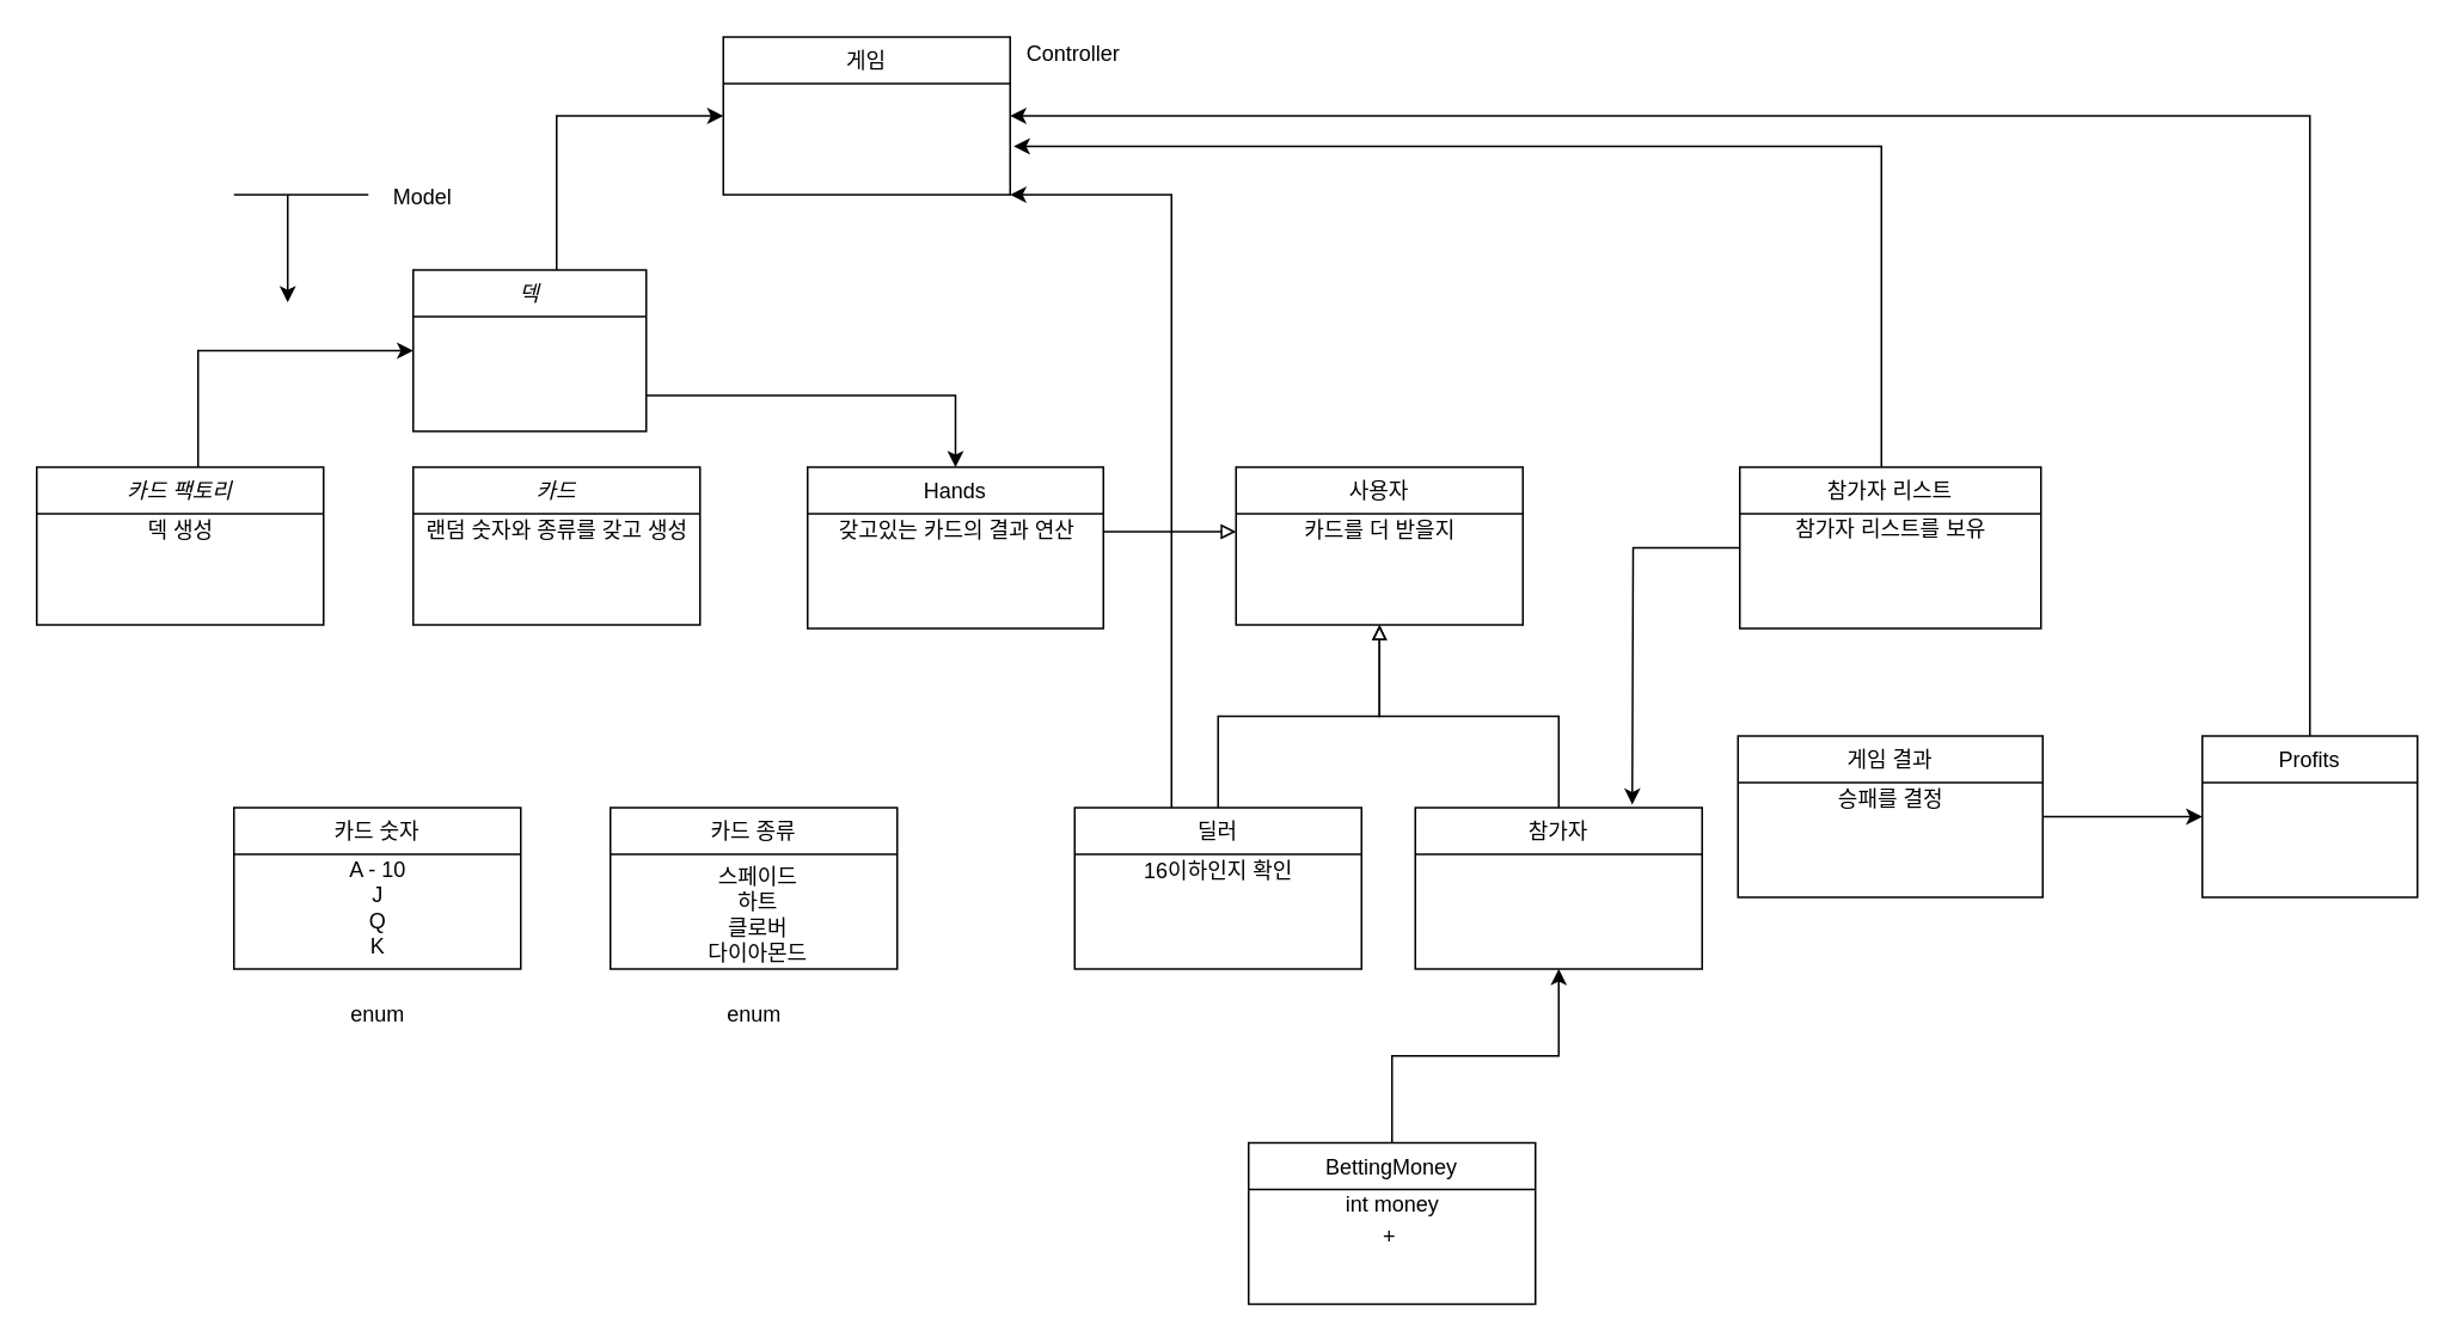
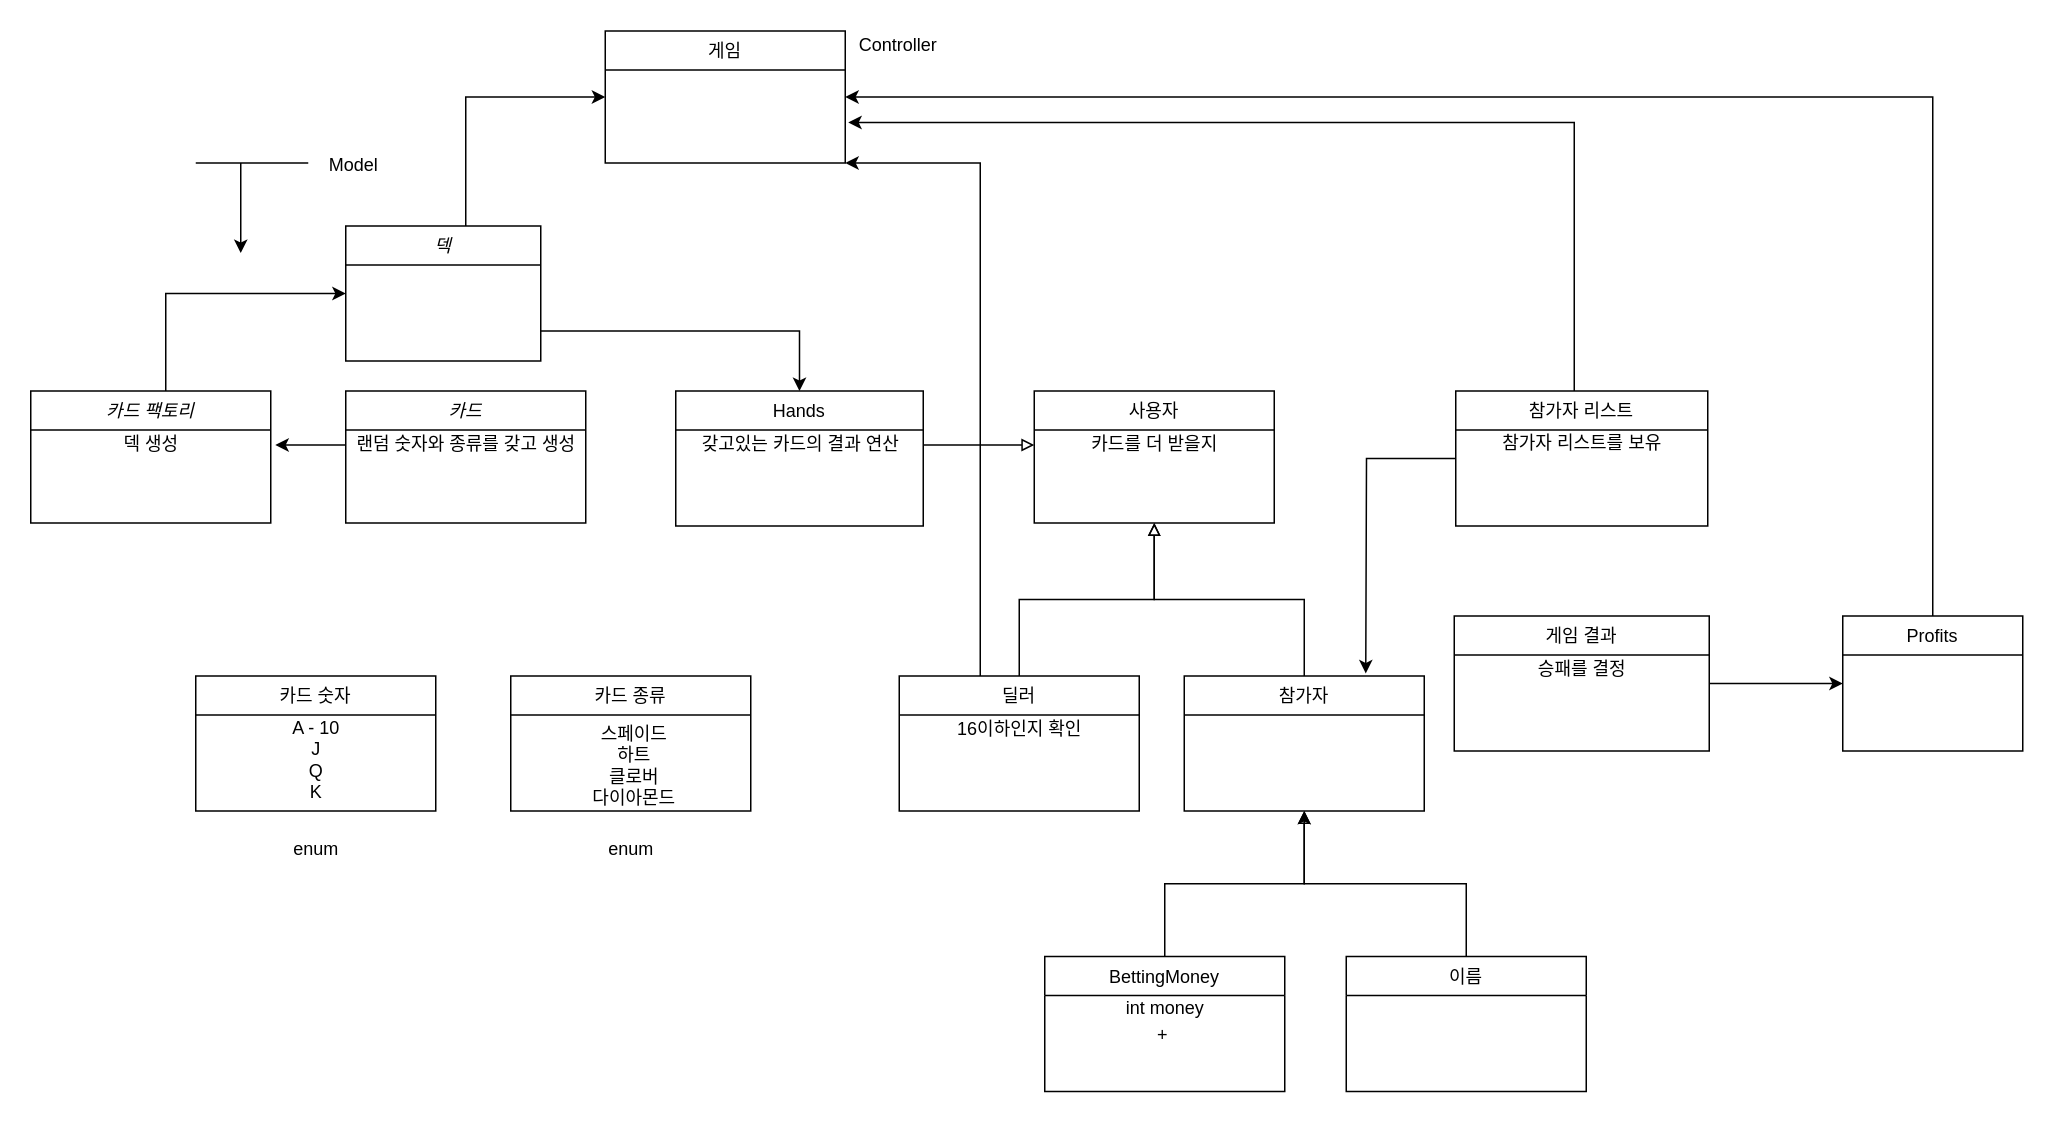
  <mxCell id="0" />
  <mxCell id="1" parent="0" />
  <mxCell id="2" value="카드" style="swimlane;fontStyle=2;align=center;verticalAlign=top;childLayout=stackLayout;horizontal=1;startSize=26;horizontalStack=0;resizeParent=1;resizeLast=0;collapsible=1;marginBottom=0;rounded=0;shadow=0;strokeWidth=1;" parent="1" vertex="1"><mxGeometry x="230" y="260" width="160" height="88" as="geometry"><mxRectangle x="230" y="140" width="160" height="26" as="alternateBounds" /></mxGeometry></mxCell>
  <mxCell id="3" value="랜덤 숫자와 종류를 갖고 생성" style="text;html=1;align=center;verticalAlign=middle;resizable=0;points=[];autosize=1;" parent="2" vertex="1"><mxGeometry y="26" width="160" height="20" as="geometry" /></mxCell>
  <mxCell id="4" value="카드 숫자" style="swimlane;fontStyle=0;align=center;verticalAlign=top;childLayout=stackLayout;horizontal=1;startSize=26;horizontalStack=0;resizeParent=1;resizeLast=0;collapsible=1;marginBottom=0;rounded=0;shadow=0;strokeWidth=1;" parent="1" vertex="1"><mxGeometry x="130" y="450" width="160" height="90" as="geometry"><mxRectangle x="130" y="380" width="160" height="26" as="alternateBounds" /></mxGeometry></mxCell>
  <mxCell id="5" value="A - 10&lt;br&gt;J&lt;br&gt;Q&lt;br&gt;K" style="text;html=1;align=center;verticalAlign=middle;resizable=0;points=[];autosize=1;" parent="4" vertex="1"><mxGeometry y="26" width="160" height="60" as="geometry" /></mxCell>
  <mxCell id="6" value="카드 종류" style="swimlane;fontStyle=0;align=center;verticalAlign=top;childLayout=stackLayout;horizontal=1;startSize=26;horizontalStack=0;resizeParent=1;resizeLast=0;collapsible=1;marginBottom=0;rounded=0;shadow=0;strokeWidth=1;" parent="1" vertex="1"><mxGeometry x="340" y="450" width="160" height="90" as="geometry"><mxRectangle x="340" y="380" width="170" height="26" as="alternateBounds" /></mxGeometry></mxCell>
  <mxCell id="7" value="사용자" style="swimlane;fontStyle=0;align=center;verticalAlign=top;childLayout=stackLayout;horizontal=1;startSize=26;horizontalStack=0;resizeParent=1;resizeLast=0;collapsible=1;marginBottom=0;rounded=0;shadow=0;strokeWidth=1;" parent="1" vertex="1"><mxGeometry x="689" y="260" width="160" height="88" as="geometry"><mxRectangle x="550" y="140" width="160" height="26" as="alternateBounds" /></mxGeometry></mxCell>
  <mxCell id="8" value="카드를 더 받을지" style="text;html=1;align=center;verticalAlign=middle;resizable=0;points=[];autosize=1;" parent="7" vertex="1"><mxGeometry y="26" width="160" height="20" as="geometry" /></mxCell>
  <mxCell id="9" value="스페이드&lt;br&gt;하트&lt;br&gt;클로버&lt;br&gt;다이아몬드" style="text;html=1;align=center;verticalAlign=middle;resizable=0;points=[];autosize=1;" parent="1" vertex="1"><mxGeometry x="382" y="480" width="80" height="60" as="geometry" /></mxCell>
  <mxCell id="10" value="" style="edgeStyle=orthogonalEdgeStyle;rounded=0;orthogonalLoop=1;jettySize=auto;html=1;entryX=0.5;entryY=1;entryDx=0;entryDy=0;endArrow=block;endFill=0;" parent="1" source="12" target="7" edge="1"><mxGeometry relative="1" as="geometry"><mxPoint x="679" y="370" as="targetPoint" /></mxGeometry></mxCell>
  <mxCell id="11" style="edgeStyle=orthogonalEdgeStyle;rounded=0;orthogonalLoop=1;jettySize=auto;html=1;entryX=1;entryY=1;entryDx=0;entryDy=0;" edge="1" parent="1" source="12" target="16"><mxGeometry relative="1" as="geometry"><Array as="points"><mxPoint x="653" y="108" /></Array></mxGeometry></mxCell>
  <mxCell id="12" value="딜러" style="swimlane;fontStyle=0;align=center;verticalAlign=top;childLayout=stackLayout;horizontal=1;startSize=26;horizontalStack=0;resizeParent=1;resizeLast=0;collapsible=1;marginBottom=0;rounded=0;shadow=0;strokeWidth=1;" parent="1" vertex="1"><mxGeometry x="599" y="450" width="160" height="90" as="geometry"><mxRectangle x="340" y="380" width="170" height="26" as="alternateBounds" /></mxGeometry></mxCell>
  <mxCell id="13" value="16이하인지 확인" style="text;html=1;align=center;verticalAlign=middle;resizable=0;points=[];autosize=1;" parent="12" vertex="1"><mxGeometry y="26" width="160" height="20" as="geometry" /></mxCell>
  <mxCell id="14" style="edgeStyle=orthogonalEdgeStyle;rounded=0;orthogonalLoop=1;jettySize=auto;html=1;entryX=0.5;entryY=1;entryDx=0;entryDy=0;endArrow=block;endFill=0;" parent="1" source="15" target="7" edge="1"><mxGeometry relative="1" as="geometry" /></mxCell>
  <mxCell id="15" value="참가자" style="swimlane;fontStyle=0;align=center;verticalAlign=top;childLayout=stackLayout;horizontal=1;startSize=26;horizontalStack=0;resizeParent=1;resizeLast=0;collapsible=1;marginBottom=0;rounded=0;shadow=0;strokeWidth=1;" parent="1" vertex="1"><mxGeometry x="789" y="450" width="160" height="90" as="geometry"><mxRectangle x="340" y="380" width="170" height="26" as="alternateBounds" /></mxGeometry></mxCell>
  <mxCell id="16" value="게임" style="swimlane;fontStyle=0;align=center;verticalAlign=top;childLayout=stackLayout;horizontal=1;startSize=26;horizontalStack=0;resizeParent=1;resizeLast=0;collapsible=1;marginBottom=0;rounded=0;shadow=0;strokeWidth=1;" parent="1" vertex="1"><mxGeometry x="403" y="20" width="160" height="88" as="geometry"><mxRectangle x="550" y="140" width="160" height="26" as="alternateBounds" /></mxGeometry></mxCell>
  <mxCell id="17" value="enum" style="text;html=1;align=center;verticalAlign=middle;resizable=0;points=[];autosize=1;" parent="1" vertex="1"><mxGeometry x="185" y="556" width="50" height="20" as="geometry" /></mxCell>
  <mxCell id="18" value="enum" style="text;html=1;align=center;verticalAlign=middle;resizable=0;points=[];autosize=1;" parent="1" vertex="1"><mxGeometry x="395" y="556" width="50" height="20" as="geometry" /></mxCell>
  <mxCell id="19" value="Controller" style="text;html=1;align=center;verticalAlign=middle;resizable=0;points=[];autosize=1;" parent="1" vertex="1"><mxGeometry x="563" y="20" width="70" height="20" as="geometry" /></mxCell>
  <mxCell id="20" value="" style="endArrow=classic;html=1;" parent="1" edge="1"><mxGeometry width="50" height="50" relative="1" as="geometry"><mxPoint x="160" y="108" as="sourcePoint" /><mxPoint x="160" y="168" as="targetPoint" /><Array as="points"><mxPoint x="160" y="138" /></Array></mxGeometry></mxCell>
  <mxCell id="21" value="" style="endArrow=none;html=1;" parent="1" edge="1"><mxGeometry width="50" height="50" relative="1" as="geometry"><mxPoint x="130" y="108" as="sourcePoint" /><mxPoint x="205" y="108" as="targetPoint" /></mxGeometry></mxCell>
  <mxCell id="22" value="Model" style="text;html=1;align=center;verticalAlign=middle;resizable=0;points=[];autosize=1;" parent="1" vertex="1"><mxGeometry x="210" y="100" width="50" height="20" as="geometry" /></mxCell>
  <mxCell id="23" style="edgeStyle=orthogonalEdgeStyle;rounded=0;orthogonalLoop=1;jettySize=auto;html=1;" edge="1" parent="1" source="25"><mxGeometry relative="1" as="geometry"><mxPoint x="910" y="448.286" as="targetPoint" /></mxGeometry></mxCell>
  <mxCell id="24" style="edgeStyle=orthogonalEdgeStyle;rounded=0;orthogonalLoop=1;jettySize=auto;html=1;" edge="1" parent="1" source="25"><mxGeometry relative="1" as="geometry"><mxPoint x="565" y="81" as="targetPoint" /><Array as="points"><mxPoint x="1049" y="81" /></Array></mxGeometry></mxCell>
  <mxCell id="25" value="참가자 리스트" style="swimlane;fontStyle=0;align=center;verticalAlign=top;childLayout=stackLayout;horizontal=1;startSize=26;horizontalStack=0;resizeParent=1;resizeLast=0;collapsible=1;marginBottom=0;rounded=0;shadow=0;strokeWidth=1;" parent="1" vertex="1"><mxGeometry x="970" y="260" width="168" height="90" as="geometry"><mxRectangle x="340" y="380" width="170" height="26" as="alternateBounds" /></mxGeometry></mxCell>
  <mxCell id="26" value="참가자 리스트를 보유" style="text;html=1;align=center;verticalAlign=middle;resizable=0;points=[];autosize=1;" parent="25" vertex="1"><mxGeometry y="26" width="168" height="18" as="geometry" /></mxCell>
  <mxCell id="27" value="Hands" style="swimlane;fontStyle=0;align=center;verticalAlign=top;childLayout=stackLayout;horizontal=1;startSize=26;horizontalStack=0;resizeParent=1;resizeLast=0;collapsible=1;marginBottom=0;rounded=0;shadow=0;strokeWidth=1;" parent="1" vertex="1"><mxGeometry x="450" y="260" width="165" height="90" as="geometry"><mxRectangle x="340" y="380" width="170" height="26" as="alternateBounds" /></mxGeometry></mxCell>
  <mxCell id="28" value="갖고있는 카드의 결과 연산" style="text;html=1;align=center;verticalAlign=middle;resizable=0;points=[];autosize=1;" parent="27" vertex="1"><mxGeometry y="26" width="165" height="20" as="geometry" /></mxCell>
  <mxCell id="29" style="edgeStyle=orthogonalEdgeStyle;rounded=0;orthogonalLoop=1;jettySize=auto;html=1;endArrow=block;endFill=0;" parent="1" source="28" target="8" edge="1"><mxGeometry relative="1" as="geometry" /></mxCell>
+ <mxCell id="30" style="edgeStyle=orthogonalEdgeStyle;rounded=0;orthogonalLoop=1;jettySize=auto;html=1;entryX=0.5;entryY=1;entryDx=0;entryDy=0;endArrow=block;endFill=0;" parent="1" source="41" target="15" edge="1"><mxGeometry relative="1" as="geometry" /></mxCell>
  <mxCell id="31" style="edgeStyle=orthogonalEdgeStyle;rounded=0;orthogonalLoop=1;jettySize=auto;html=1;entryX=0.5;entryY=0;entryDx=0;entryDy=0;" parent="1" source="33" target="27" edge="1"><mxGeometry relative="1" as="geometry"><Array as="points"><mxPoint x="533" y="220" /></Array></mxGeometry></mxCell>
  <mxCell id="32" style="edgeStyle=orthogonalEdgeStyle;rounded=0;orthogonalLoop=1;jettySize=auto;html=1;entryX=0;entryY=0.5;entryDx=0;entryDy=0;" edge="1" parent="1" source="33" target="16"><mxGeometry relative="1" as="geometry"><Array as="points"><mxPoint x="310" y="64" /></Array></mxGeometry></mxCell>
  <mxCell id="33" value="덱" style="swimlane;fontStyle=2;align=center;verticalAlign=top;childLayout=stackLayout;horizontal=1;startSize=26;horizontalStack=0;resizeParent=1;resizeLast=0;collapsible=1;marginBottom=0;rounded=0;shadow=0;strokeWidth=1;" parent="1" vertex="1"><mxGeometry x="230" y="150" width="130" height="90" as="geometry"><mxRectangle x="230" y="140" width="160" height="26" as="alternateBounds" /></mxGeometry></mxCell>
  <mxCell id="34" style="edgeStyle=orthogonalEdgeStyle;rounded=0;orthogonalLoop=1;jettySize=auto;html=1;entryX=0;entryY=0.5;entryDx=0;entryDy=0;" parent="1" source="35" target="33" edge="1"><mxGeometry relative="1" as="geometry"><Array as="points"><mxPoint x="110" y="195" /></Array></mxGeometry></mxCell>
  <mxCell id="35" value="카드 팩토리" style="swimlane;fontStyle=2;align=center;verticalAlign=top;childLayout=stackLayout;horizontal=1;startSize=26;horizontalStack=0;resizeParent=1;resizeLast=0;collapsible=1;marginBottom=0;rounded=0;shadow=0;strokeWidth=1;" parent="1" vertex="1"><mxGeometry x="20" y="260" width="160" height="88" as="geometry"><mxRectangle x="230" y="140" width="160" height="26" as="alternateBounds" /></mxGeometry></mxCell>
  <mxCell id="36" value="덱 생성" style="text;html=1;align=center;verticalAlign=middle;resizable=0;points=[];autosize=1;" parent="35" vertex="1"><mxGeometry y="26" width="160" height="20" as="geometry" /></mxCell>
  <mxCell id="37" style="edgeStyle=orthogonalEdgeStyle;rounded=0;orthogonalLoop=1;jettySize=auto;html=1;entryX=0;entryY=0.5;entryDx=0;entryDy=0;" edge="1" parent="1" source="38" target="47"><mxGeometry relative="1" as="geometry" /></mxCell>
  <mxCell id="38" value="게임 결과" style="swimlane;fontStyle=0;align=center;verticalAlign=top;childLayout=stackLayout;horizontal=1;startSize=26;horizontalStack=0;resizeParent=1;resizeLast=0;collapsible=1;marginBottom=0;rounded=0;shadow=0;strokeWidth=1;" parent="1" vertex="1"><mxGeometry x="969" y="410" width="170" height="90" as="geometry"><mxRectangle x="340" y="380" width="170" height="26" as="alternateBounds" /></mxGeometry></mxCell>
  <mxCell id="39" value="승패를 결정" style="text;html=1;align=center;verticalAlign=middle;resizable=0;points=[];autosize=1;" parent="38" vertex="1"><mxGeometry y="26" width="170" height="20" as="geometry" /></mxCell>
+ <mxCell id="40" style="edgeStyle=orthogonalEdgeStyle;rounded=0;orthogonalLoop=1;jettySize=auto;html=1;entryX=1.019;entryY=0.5;entryDx=0;entryDy=0;entryPerimeter=0;" parent="1" source="3" target="36" edge="1"><mxGeometry relative="1" as="geometry" /></mxCell>
+ <mxCell id="41" value="이름" style="swimlane;fontStyle=0;align=center;verticalAlign=top;childLayout=stackLayout;horizontal=1;startSize=26;horizontalStack=0;resizeParent=1;resizeLast=0;collapsible=1;marginBottom=0;rounded=0;shadow=0;strokeWidth=1;" parent="1" vertex="1"><mxGeometry x="897" y="637" width="160" height="90" as="geometry"><mxRectangle x="340" y="380" width="170" height="26" as="alternateBounds" /></mxGeometry></mxCell>
  <mxCell id="42" style="edgeStyle=orthogonalEdgeStyle;rounded=0;orthogonalLoop=1;jettySize=auto;html=1;exitX=0.5;exitY=0;exitDx=0;exitDy=0;entryX=0.5;entryY=1;entryDx=0;entryDy=0;" edge="1" parent="1" source="43" target="15"><mxGeometry relative="1" as="geometry" /></mxCell>
  <mxCell id="43" value="BettingMoney&#10;" style="swimlane;fontStyle=0;align=center;verticalAlign=top;childLayout=stackLayout;horizontal=1;startSize=26;horizontalStack=0;resizeParent=1;resizeLast=0;collapsible=1;marginBottom=0;rounded=0;shadow=0;strokeWidth=1;" vertex="1" parent="1"><mxGeometry x="696" y="637" width="160" height="90" as="geometry"><mxRectangle x="340" y="380" width="170" height="26" as="alternateBounds" /></mxGeometry></mxCell>
  <mxCell id="44" value="int money" style="text;html=1;align=center;verticalAlign=middle;resizable=0;points=[];autosize=1;" vertex="1" parent="43"><mxGeometry y="26" width="160" height="18" as="geometry" /></mxCell>
  <mxCell id="45" value="+&amp;nbsp;" style="text;html=1;align=center;verticalAlign=middle;resizable=0;points=[];autosize=1;" vertex="1" parent="43"><mxGeometry y="44" width="160" height="18" as="geometry" /></mxCell>
  <mxCell id="46" style="edgeStyle=orthogonalEdgeStyle;rounded=0;orthogonalLoop=1;jettySize=auto;html=1;entryX=1;entryY=0.5;entryDx=0;entryDy=0;" edge="1" parent="1" source="47" target="16"><mxGeometry relative="1" as="geometry"><Array as="points"><mxPoint x="1288" y="64" /></Array></mxGeometry></mxCell>
  <mxCell id="47" value="Profits&#10;" style="swimlane;fontStyle=0;align=center;verticalAlign=top;childLayout=stackLayout;horizontal=1;startSize=26;horizontalStack=0;resizeParent=1;resizeLast=0;collapsible=1;marginBottom=0;rounded=0;shadow=0;strokeWidth=1;" vertex="1" parent="1"><mxGeometry x="1228" y="410" width="120" height="90" as="geometry"><mxRectangle x="340" y="380" width="170" height="26" as="alternateBounds" /></mxGeometry></mxCell>
